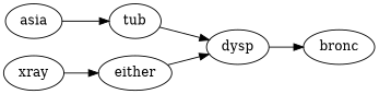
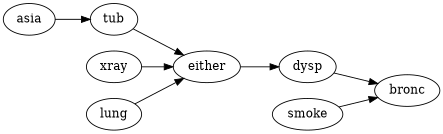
  digraph {
    rankdir=LR
    asia
    tub
    either
    dysp
    bronc
    xray
+   smoke
+   lung
    asia -> tub
-   tub -> dysp
+   tub -> either
    either -> dysp
    dysp -> bronc
    xray -> either
+   smoke -> bronc
+   lung -> either
  }
